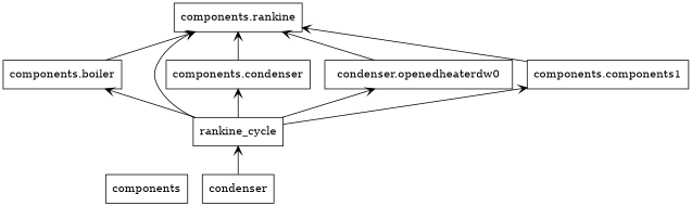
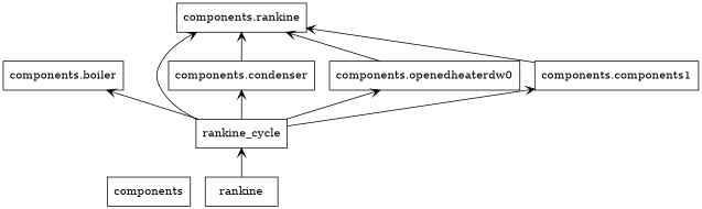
  digraph {
    fontname="DejaVu Serif"
    rankdir=BT
    node [fontname="DejaVu Serif" shape=box]
    edge [arrowhead=open arrowtail=none fontname="DejaVu Serif"]
    n1 [label=components]
    n2 [label="components.boiler"]
    n3 [label="components.rankine"]
    n4 [label="components.condenser"]
-   n5 [label="condenser.openedheaterdw0"]
+   n5 [label="components.openedheaterdw0"]
    n6 [label="components.components1"]
-   n7 [label=condenser]
+   n7 [label=rankine]
    n8 [label=rankine_cycle]
-   n2 -> n3
    n4 -> n3
    n5 -> n3
    n6 -> n3
    n7 -> n8
    n8 -> n2
    n8 -> n3
    n8 -> n4
    n8 -> n5
    n8 -> n6
  }
